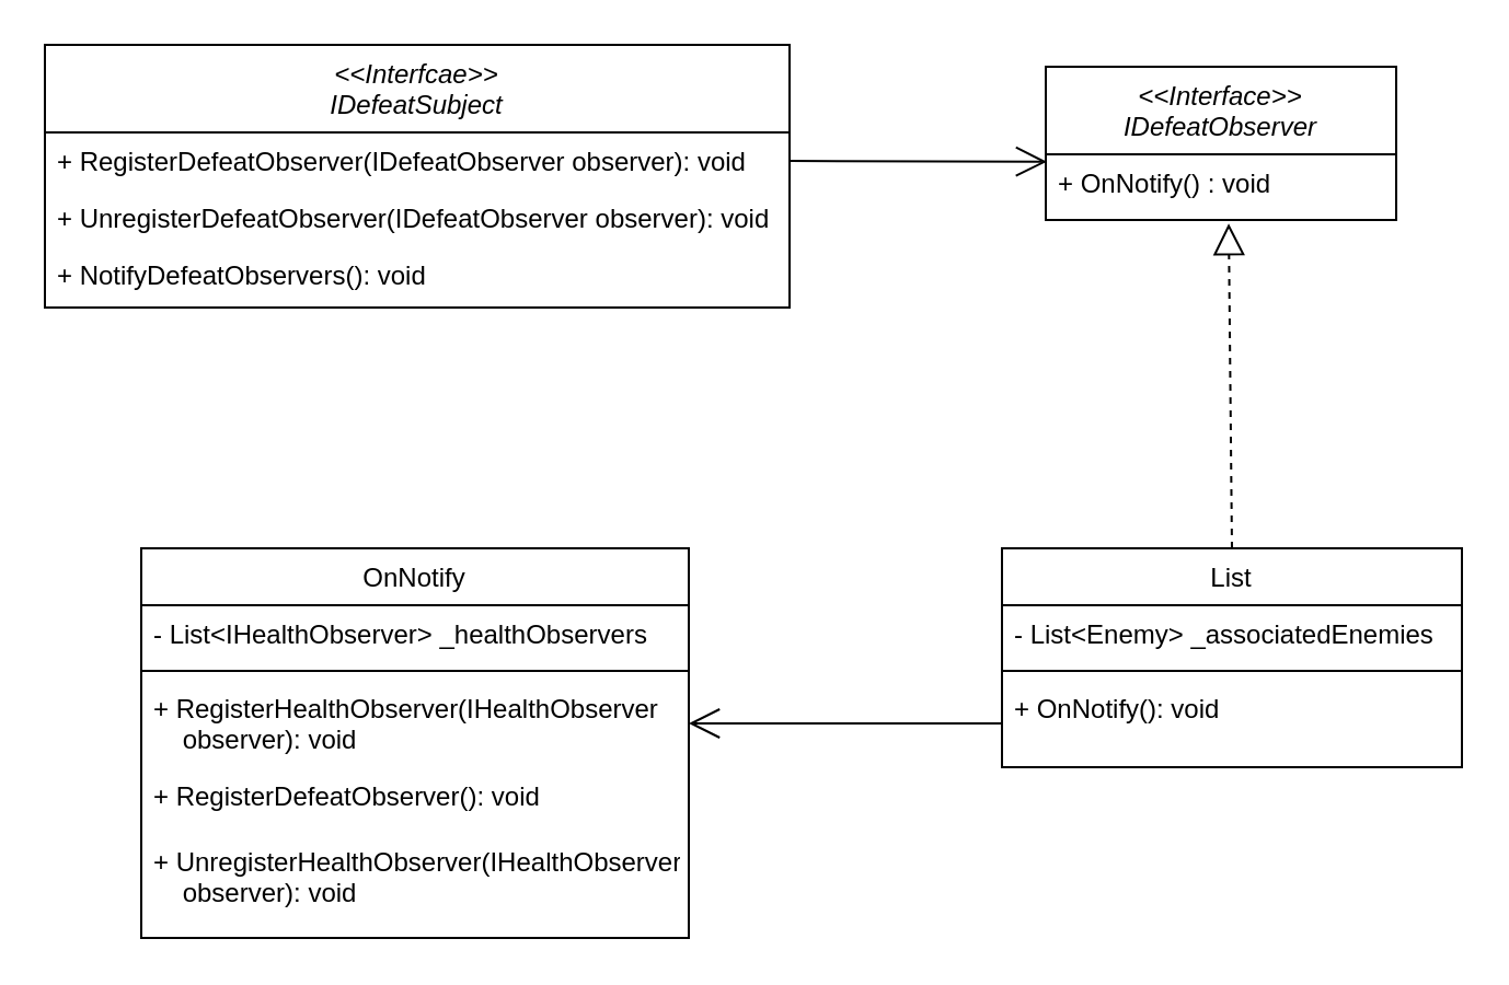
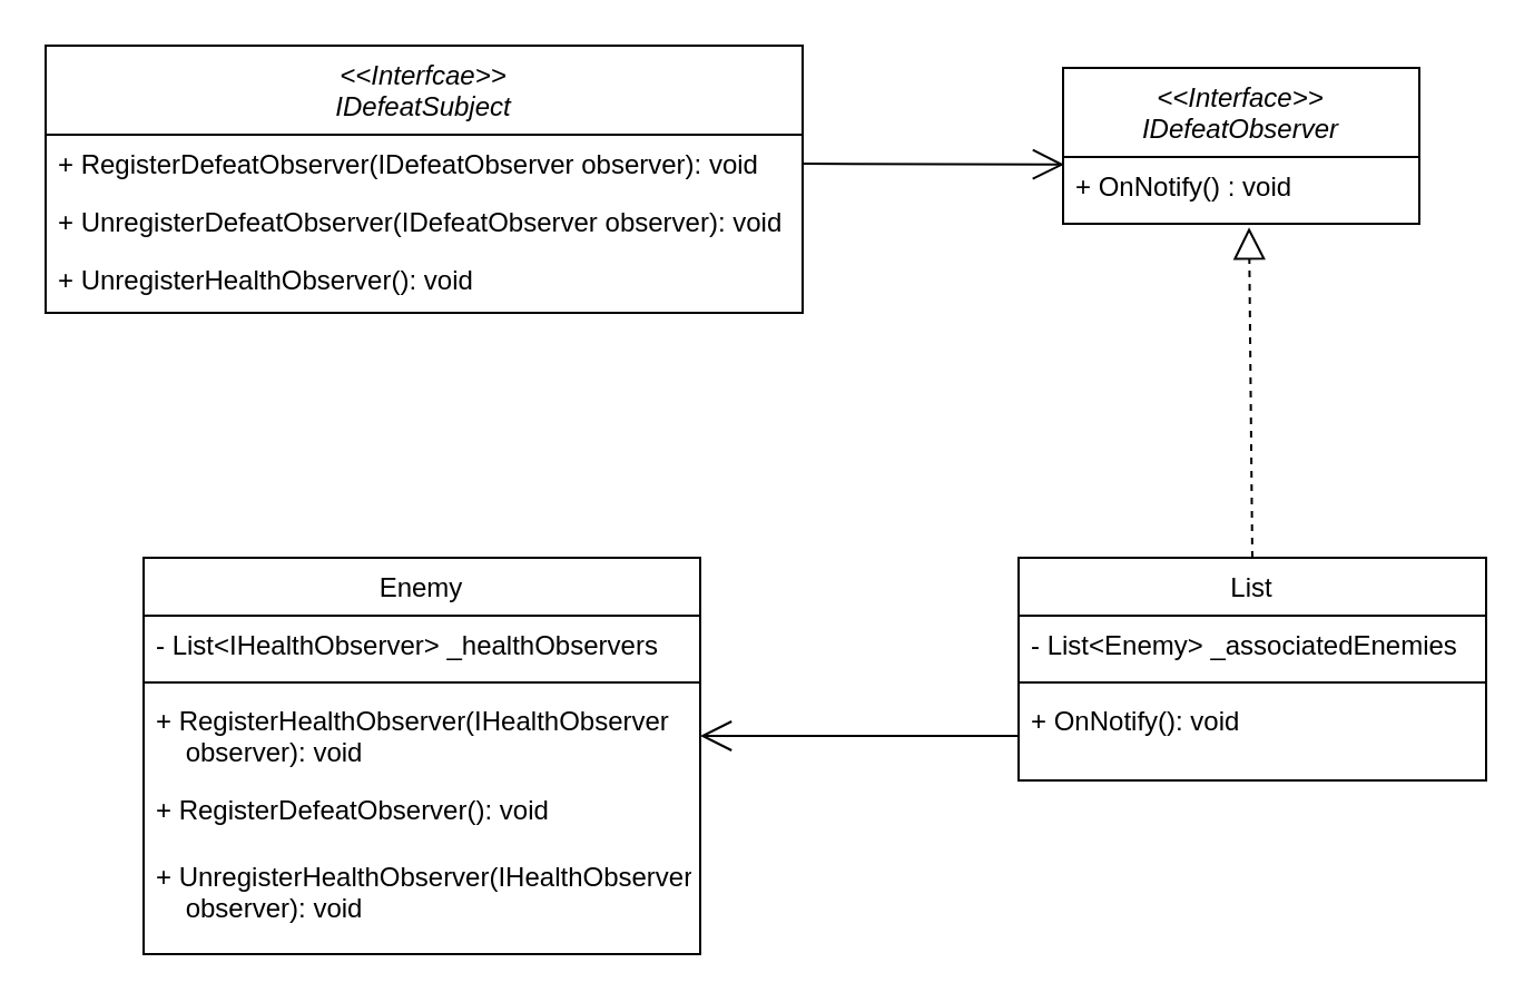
  <mxCell id="0" />
  <mxCell id="1" parent="0" />
  <mxCell id="2" value="&lt;&lt;Interface&gt;&gt;&#10;IDefeatObserver" style="swimlane;fontStyle=2;align=center;verticalAlign=top;childLayout=stackLayout;horizontal=1;startSize=40;horizontalStack=0;resizeParent=1;resizeLast=0;collapsible=1;marginBottom=0;rounded=0;shadow=0;strokeWidth=1;" parent="1" vertex="1"><mxGeometry x="477" y="30" width="160" height="70" as="geometry"><mxRectangle x="230" y="140" width="160" height="26" as="alternateBounds" /></mxGeometry></mxCell>
  <mxCell id="3" value="+ OnNotify() : void" style="text;align=left;verticalAlign=top;spacingLeft=4;spacingRight=4;overflow=hidden;rotatable=0;points=[[0,0.5],[1,0.5]];portConstraint=eastwest;" parent="2" vertex="1"><mxGeometry y="40" width="160" height="30" as="geometry" /></mxCell>
  <mxCell id="4" value="&lt;&lt;Interfcae&gt;&gt;&#10;IDefeatSubject" style="swimlane;fontStyle=2;align=center;verticalAlign=top;childLayout=stackLayout;horizontal=1;startSize=40;horizontalStack=0;resizeParent=1;resizeLast=0;collapsible=1;marginBottom=0;rounded=0;shadow=0;strokeWidth=1;" parent="1" vertex="1"><mxGeometry x="20" y="20" width="340" height="120" as="geometry"><mxRectangle x="550" y="140" width="160" height="26" as="alternateBounds" /></mxGeometry></mxCell>
  <mxCell id="5" value="+ RegisterDefeatObserver(IDefeatObserver observer): void" style="text;align=left;verticalAlign=top;spacingLeft=4;spacingRight=4;overflow=hidden;rotatable=0;points=[[0,0.5],[1,0.5]];portConstraint=eastwest;" parent="4" vertex="1"><mxGeometry y="40" width="340" height="26" as="geometry" /></mxCell>
  <mxCell id="6" value="+ UnregisterDefeatObserver(IDefeatObserver observer): void" style="text;align=left;verticalAlign=top;spacingLeft=4;spacingRight=4;overflow=hidden;rotatable=0;points=[[0,0.5],[1,0.5]];portConstraint=eastwest;rounded=0;shadow=0;html=0;" parent="4" vertex="1"><mxGeometry y="66" width="340" height="26" as="geometry" /></mxCell>
- <mxCell id="7" value="+ NotifyDefeatObservers(): void" style="text;align=left;verticalAlign=top;spacingLeft=4;spacingRight=4;overflow=hidden;rotatable=0;points=[[0,0.5],[1,0.5]];portConstraint=eastwest;rounded=0;shadow=0;html=0;" parent="4" vertex="1"><mxGeometry y="92" width="340" height="26" as="geometry" /></mxCell>
+ <mxCell id="7" value="+ UnregisterHealthObserver(): void" style="text;align=left;verticalAlign=top;spacingLeft=4;spacingRight=4;overflow=hidden;rotatable=0;points=[[0,0.5],[1,0.5]];portConstraint=eastwest;rounded=0;shadow=0;html=0;" parent="4" vertex="1"><mxGeometry y="92" width="340" height="26" as="geometry" /></mxCell>
  <mxCell id="8" value="List" style="swimlane;fontStyle=0;align=center;verticalAlign=top;childLayout=stackLayout;horizontal=1;startSize=26;horizontalStack=0;resizeParent=1;resizeLast=0;collapsible=1;marginBottom=0;rounded=0;shadow=0;strokeWidth=1;" parent="1" vertex="1"><mxGeometry x="457" y="250" width="210" height="100" as="geometry"><mxRectangle x="340" y="380" width="170" height="26" as="alternateBounds" /></mxGeometry></mxCell>
  <mxCell id="9" value="- List&lt;Enemy&gt; _associatedEnemies" style="text;align=left;verticalAlign=top;spacingLeft=4;spacingRight=4;overflow=hidden;rotatable=0;points=[[0,0.5],[1,0.5]];portConstraint=eastwest;" parent="8" vertex="1"><mxGeometry y="26" width="210" height="26" as="geometry" /></mxCell>
  <mxCell id="10" value="" style="line;html=1;strokeWidth=1;align=left;verticalAlign=middle;spacingTop=-1;spacingLeft=3;spacingRight=3;rotatable=0;labelPosition=right;points=[];portConstraint=eastwest;" parent="8" vertex="1"><mxGeometry y="52" width="210" height="8" as="geometry" /></mxCell>
  <mxCell id="11" value="+ OnNotify(): void" style="text;align=left;verticalAlign=top;spacingLeft=4;spacingRight=4;overflow=hidden;rotatable=0;points=[[0,0.5],[1,0.5]];portConstraint=eastwest;" parent="8" vertex="1"><mxGeometry y="60" width="210" height="40" as="geometry" /></mxCell>
  <mxCell id="12" value="" style="endArrow=block;dashed=1;endFill=0;endSize=12;html=1;rounded=0;exitX=0.5;exitY=0;exitDx=0;exitDy=0;entryX=0.522;entryY=1.054;entryDx=0;entryDy=0;entryPerimeter=0;" parent="1" source="8" target="3" edge="1"><mxGeometry width="160" relative="1" as="geometry"><mxPoint x="998" y="230" as="sourcePoint" /><mxPoint x="587" y="140" as="targetPoint" /><Array as="points" /></mxGeometry></mxCell>
- <mxCell id="13" value="OnNotify" style="swimlane;fontStyle=0;align=center;verticalAlign=top;childLayout=stackLayout;horizontal=1;startSize=26;horizontalStack=0;resizeParent=1;resizeLast=0;collapsible=1;marginBottom=0;rounded=0;shadow=0;strokeWidth=1;" parent="1" vertex="1"><mxGeometry x="64" y="250" width="250" height="178" as="geometry"><mxRectangle x="130" y="380" width="160" height="26" as="alternateBounds" /></mxGeometry></mxCell>
+ <mxCell id="13" value="Enemy" style="swimlane;fontStyle=0;align=center;verticalAlign=top;childLayout=stackLayout;horizontal=1;startSize=26;horizontalStack=0;resizeParent=1;resizeLast=0;collapsible=1;marginBottom=0;rounded=0;shadow=0;strokeWidth=1;" parent="1" vertex="1"><mxGeometry x="64" y="250" width="250" height="178" as="geometry"><mxRectangle x="130" y="380" width="160" height="26" as="alternateBounds" /></mxGeometry></mxCell>
  <mxCell id="14" value="- List&lt;IHealthObserver&gt; _healthObservers" style="text;align=left;verticalAlign=top;spacingLeft=4;spacingRight=4;overflow=hidden;rotatable=0;points=[[0,0.5],[1,0.5]];portConstraint=eastwest;" parent="13" vertex="1"><mxGeometry y="26" width="250" height="26" as="geometry" /></mxCell>
  <mxCell id="15" value="" style="line;html=1;strokeWidth=1;align=left;verticalAlign=middle;spacingTop=-1;spacingLeft=3;spacingRight=3;rotatable=0;labelPosition=right;points=[];portConstraint=eastwest;" parent="13" vertex="1"><mxGeometry y="52" width="250" height="8" as="geometry" /></mxCell>
  <mxCell id="16" value="+ RegisterHealthObserver(IHealthObserver &#10;    observer): void" style="text;align=left;verticalAlign=top;spacingLeft=4;spacingRight=4;overflow=hidden;rotatable=0;points=[[0,0.5],[1,0.5]];portConstraint=eastwest;" parent="13" vertex="1"><mxGeometry y="60" width="250" height="40" as="geometry" /></mxCell>
  <mxCell id="17" value="+ RegisterDefeatObserver(): void" style="text;align=left;verticalAlign=top;spacingLeft=4;spacingRight=4;overflow=hidden;rotatable=0;points=[[0,0.5],[1,0.5]];portConstraint=eastwest;rounded=0;shadow=0;html=0;" parent="13" vertex="1"><mxGeometry y="100" width="250" height="30" as="geometry" /></mxCell>
  <mxCell id="18" value="+ UnregisterHealthObserver(IHealthObserver &#10;    observer): void" style="text;align=left;verticalAlign=top;spacingLeft=4;spacingRight=4;overflow=hidden;rotatable=0;points=[[0,0.5],[1,0.5]];portConstraint=eastwest;rounded=0;shadow=0;html=0;" parent="13" vertex="1"><mxGeometry y="130" width="250" height="48" as="geometry" /></mxCell>
  <mxCell id="19" value="" style="endArrow=open;endFill=1;endSize=12;html=1;rounded=0;exitX=1;exitY=0.5;exitDx=0;exitDy=0;entryX=0.003;entryY=0.113;entryDx=0;entryDy=0;entryPerimeter=0;" parent="1" source="5" edge="1" target="3"><mxGeometry width="160" relative="1" as="geometry"><mxPoint x="953" y="355" as="sourcePoint" /><mxPoint x="734" y="72" as="targetPoint" /><Array as="points" /></mxGeometry></mxCell>
  <mxCell id="20" value="" style="endArrow=open;endFill=1;endSize=12;html=1;rounded=0;exitX=0;exitY=0.5;exitDx=0;exitDy=0;entryX=1;entryY=0.5;entryDx=0;entryDy=0;" edge="1" parent="1" source="11" target="16"><mxGeometry width="160" relative="1" as="geometry"><mxPoint x="443" y="240" as="sourcePoint" /><mxPoint x="603" y="240" as="targetPoint" /></mxGeometry></mxCell>
